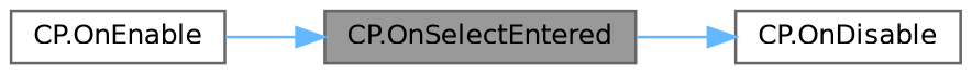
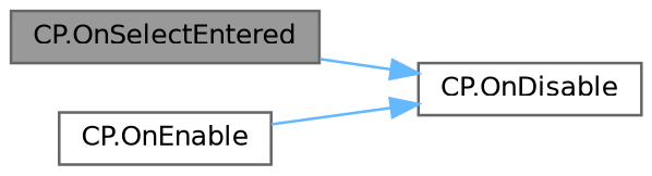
  digraph {
    rankdir=RL
    node [color=grey40 fillcolor=white fontname=Helvetica fontsize=10 shape=box style=filled]
    edge [color=steelblue1 dir=back fontname=Helvetica fontsize=10 labelfontname=Helvetica labelfontsize=10 style=solid]
    n1 [color=gray40 fillcolor=grey60 fontcolor=black height=0.2 label="CP.OnSelectEntered" width=0.4]
    n2 [height=0.2 label="CP.OnEnable" width=0.4]
    n3 [height=0.2 label="CP.OnDisable" width=0.4]
-   n1 -> n2
+   n3 -> n2
    n3 -> n1
  }
